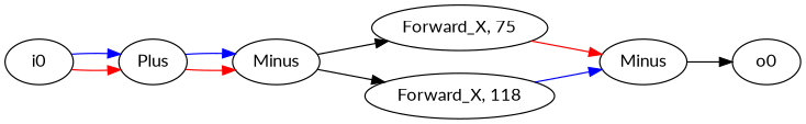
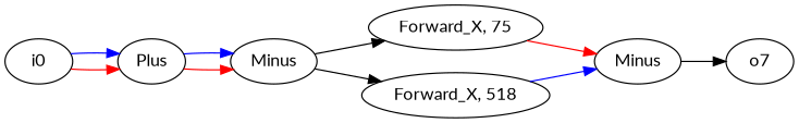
  digraph {
    fontname=Lato
    rankdir=LR
    node [fontname=Lato]
    edge [fontname=Lato]
    n1 [label=i0]
    n2 [label=Plus]
    n3 [label=Minus]
    n4 [label="Forward_X, 75"]
-   n5 [label="Forward_X, 118"]
+   n5 [label="Forward_X, 518"]
    n6 [label=Minus]
-   n7 [label=o0]
+   n7 [label=o7]
    n1 -> n2 [color=red]
    n1 -> n2 [color=blue]
    n2 -> n3 [color=red]
    n2 -> n3 [color=blue]
    n3 -> n4
    n3 -> n5
    n4 -> n6 [color=red]
    n5 -> n6 [color=blue]
    n6 -> n7
  }
